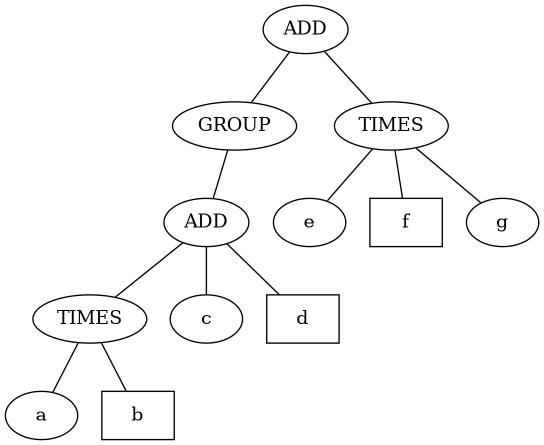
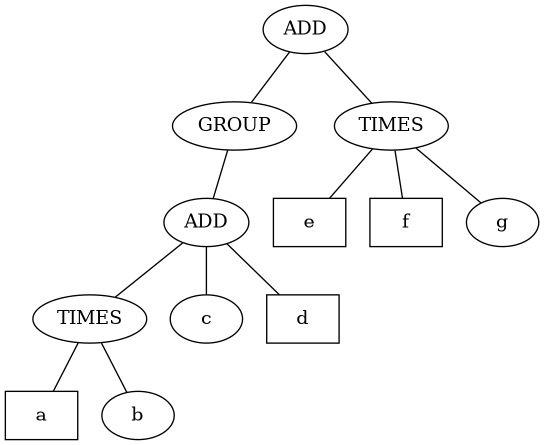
  graph {
    n1 [label=ADD]
    n2 [label=GROUP]
    n3 [label=TIMES]
    n4 [label=ADD]
-   n5 [label=e shape=ellipse]
+   n5 [label=e shape=box]
    n6 [label=f shape=box]
    n7 [label=g shape=ellipse]
    n8 [label=TIMES]
    n9 [label=c shape=ellipse]
    n10 [label=d shape=box]
-   n11 [label=a shape=ellipse]
-   n12 [label=b shape=box]
+   n11 [label=a shape=box]
+   n12 [label=b shape=ellipse]
    n1 -- n2
    n1 -- n3
    n2 -- n4
    n3 -- n5
    n3 -- n6
    n3 -- n7
    n4 -- n8
    n4 -- n9
    n4 -- n10
    n8 -- n11
    n8 -- n12
  }
